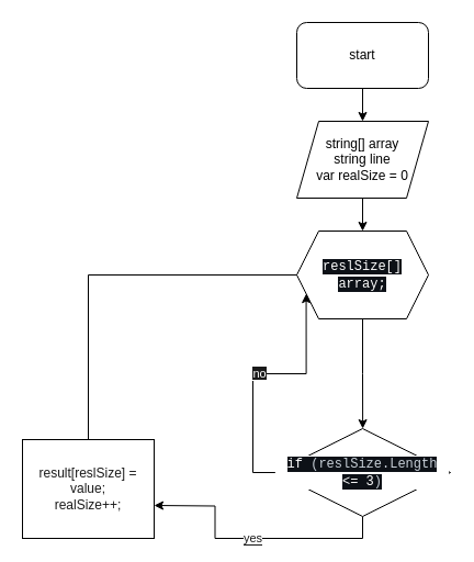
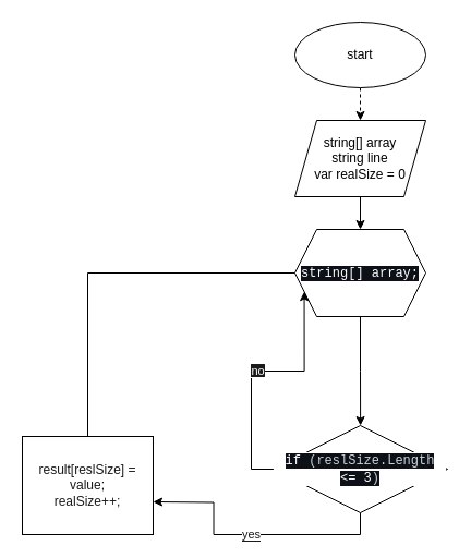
  <mxCell id="0" />
  <mxCell id="1" parent="0" />
- <mxCell id="2" style="edgeStyle=orthogonalEdgeStyle;rounded=0;orthogonalLoop=1;jettySize=auto;html=1;exitX=0.5;exitY=1;exitDx=0;exitDy=0;entryX=0.5;entryY=0;entryDx=0;entryDy=0;" edge="1" parent="1" source="3" target="5"><mxGeometry relative="1" as="geometry" /></mxCell>
- <mxCell id="3" value="start" style="rounded=1;whiteSpace=wrap;html=1;" vertex="1" parent="1"><mxGeometry x="270" y="20" width="120" height="60" as="geometry" /></mxCell>
+ <mxCell id="2" style="edgeStyle=orthogonalEdgeStyle;rounded=0;orthogonalLoop=1;jettySize=auto;html=1;exitX=0.5;exitY=1;exitDx=0;exitDy=0;entryX=0.5;entryY=0;entryDx=0;entryDy=0;dashed=1;" edge="1" parent="1" source="3" target="5"><mxGeometry relative="1" as="geometry" /></mxCell>
+ <mxCell id="3" value="start" style="ellipse;whiteSpace=wrap;html=1;" vertex="1" parent="1"><mxGeometry x="270" y="20" width="120" height="60" as="geometry" /></mxCell>
  <mxCell id="4" style="edgeStyle=orthogonalEdgeStyle;rounded=0;orthogonalLoop=1;jettySize=auto;html=1;exitX=0.5;exitY=1;exitDx=0;exitDy=0;entryX=0.5;entryY=0;entryDx=0;entryDy=0;" edge="1" parent="1" source="5" target="7"><mxGeometry relative="1" as="geometry" /></mxCell>
  <mxCell id="5" value="string[] array&lt;br&gt;string line&lt;br&gt;var realSize = 0" style="shape=parallelogram;perimeter=parallelogramPerimeter;whiteSpace=wrap;html=1;fixedSize=1;" vertex="1" parent="1"><mxGeometry x="270" y="110" width="120" height="70" as="geometry" /></mxCell>
  <mxCell id="6" style="edgeStyle=orthogonalEdgeStyle;rounded=0;orthogonalLoop=1;jettySize=auto;html=1;exitX=0.5;exitY=1;exitDx=0;exitDy=0;fontColor=#FFFFFF;" edge="1" parent="1" source="7"><mxGeometry relative="1" as="geometry"><mxPoint x="330.118" y="390" as="targetPoint" /></mxGeometry></mxCell>
- <mxCell id="7" value="&lt;font color=&quot;#ffffff&quot;&gt;&lt;span style=&quot;box-sizing: border-box; font-family: ui-monospace, SFMono-Regular, &amp;quot;SF Mono&amp;quot;, Menlo, Consolas, &amp;quot;Liberation Mono&amp;quot;, monospace; text-align: start; background-color: rgb(13, 17, 23);&quot; class=&quot;pl-k&quot;&gt;reslSize&lt;/span&gt;&lt;span style=&quot;font-family: ui-monospace, SFMono-Regular, &amp;quot;SF Mono&amp;quot;, Menlo, Consolas, &amp;quot;Liberation Mono&amp;quot;, monospace; text-align: start; background-color: rgb(13, 17, 23);&quot;&gt;[] &lt;/span&gt;&lt;span style=&quot;box-sizing: border-box; font-family: ui-monospace, SFMono-Regular, &amp;quot;SF Mono&amp;quot;, Menlo, Consolas, &amp;quot;Liberation Mono&amp;quot;, monospace; text-align: start; background-color: rgb(13, 17, 23);&quot; class=&quot;pl-en&quot;&gt;array&lt;/span&gt;&lt;span style=&quot;font-family: ui-monospace, SFMono-Regular, &amp;quot;SF Mono&amp;quot;, Menlo, Consolas, &amp;quot;Liberation Mono&amp;quot;, monospace; text-align: start; background-color: rgb(13, 17, 23);&quot;&gt;;&lt;/span&gt;&lt;/font&gt;" style="shape=hexagon;perimeter=hexagonPerimeter2;whiteSpace=wrap;html=1;fixedSize=1;" vertex="1" parent="1"><mxGeometry x="270" y="210" width="120" height="80" as="geometry" /></mxCell>
+ <mxCell id="7" value="&lt;font color=&quot;#ffffff&quot;&gt;&lt;span style=&quot;box-sizing: border-box; font-family: ui-monospace, SFMono-Regular, &amp;quot;SF Mono&amp;quot;, Menlo, Consolas, &amp;quot;Liberation Mono&amp;quot;, monospace; text-align: start; background-color: rgb(13, 17, 23);&quot; class=&quot;pl-k&quot;&gt;string&lt;/span&gt;&lt;span style=&quot;font-family: ui-monospace, SFMono-Regular, &amp;quot;SF Mono&amp;quot;, Menlo, Consolas, &amp;quot;Liberation Mono&amp;quot;, monospace; text-align: start; background-color: rgb(13, 17, 23);&quot;&gt;[] &lt;/span&gt;&lt;span style=&quot;box-sizing: border-box; font-family: ui-monospace, SFMono-Regular, &amp;quot;SF Mono&amp;quot;, Menlo, Consolas, &amp;quot;Liberation Mono&amp;quot;, monospace; text-align: start; background-color: rgb(13, 17, 23);&quot; class=&quot;pl-en&quot;&gt;array&lt;/span&gt;&lt;span style=&quot;font-family: ui-monospace, SFMono-Regular, &amp;quot;SF Mono&amp;quot;, Menlo, Consolas, &amp;quot;Liberation Mono&amp;quot;, monospace; text-align: start; background-color: rgb(13, 17, 23);&quot;&gt;;&lt;/span&gt;&lt;/font&gt;" style="shape=hexagon;perimeter=hexagonPerimeter2;whiteSpace=wrap;html=1;fixedSize=1;" vertex="1" parent="1"><mxGeometry x="270" y="210" width="120" height="80" as="geometry" /></mxCell>
  <mxCell id="8" value="&lt;span style=&quot;background-color: rgb(26, 26, 26);&quot;&gt;no&lt;/span&gt;" style="edgeStyle=orthogonalEdgeStyle;rounded=0;orthogonalLoop=1;jettySize=auto;html=1;exitX=0;exitY=0.5;exitDx=0;exitDy=0;entryX=0;entryY=0.75;entryDx=0;entryDy=0;fontColor=#FFFFFF;" edge="1" parent="1" source="10" target="7"><mxGeometry relative="1" as="geometry" /></mxCell>
  <mxCell id="9" value="&lt;span style=&quot;background-color: rgb(255, 255, 255);&quot;&gt;yes&lt;/span&gt;" style="edgeStyle=orthogonalEdgeStyle;rounded=0;orthogonalLoop=1;jettySize=auto;html=1;exitX=0.5;exitY=1;exitDx=0;exitDy=0;labelBackgroundColor=#1A1A1A;fontColor=#1A1A1A;strokeColor=#000000;" edge="1" parent="1" source="10"><mxGeometry relative="1" as="geometry"><mxPoint x="140" y="460" as="targetPoint" /></mxGeometry></mxCell>
  <mxCell id="10" value="&lt;span style=&quot;box-sizing: border-box; color: var(--color-prettylights-syntax-keyword); font-family: ui-monospace, SFMono-Regular, &amp;quot;SF Mono&amp;quot;, Menlo, Consolas, &amp;quot;Liberation Mono&amp;quot;, monospace; text-align: start; background-color: rgb(13, 17, 23);&quot; class=&quot;pl-k&quot;&gt;if&lt;/span&gt;&lt;span style=&quot;color: rgb(201, 209, 217); font-family: ui-monospace, SFMono-Regular, &amp;quot;SF Mono&amp;quot;, Menlo, Consolas, &amp;quot;Liberation Mono&amp;quot;, monospace; text-align: start; background-color: rgb(13, 17, 23);&quot;&gt; (&lt;/span&gt;&lt;span style=&quot;box-sizing: border-box; color: rgb(201, 209, 217); font-family: ui-monospace, SFMono-Regular, &amp;quot;SF Mono&amp;quot;, Menlo, Consolas, &amp;quot;Liberation Mono&amp;quot;, monospace; text-align: start; background-color: rgb(13, 17, 23);&quot; class=&quot;pl-smi&quot;&gt;reslSize&lt;/span&gt;&lt;span style=&quot;color: rgb(201, 209, 217); font-family: ui-monospace, SFMono-Regular, &amp;quot;SF Mono&amp;quot;, Menlo, Consolas, &amp;quot;Liberation Mono&amp;quot;, monospace; text-align: start; background-color: rgb(13, 17, 23);&quot;&gt;.&lt;/span&gt;&lt;span style=&quot;box-sizing: border-box; color: rgb(201, 209, 217); font-family: ui-monospace, SFMono-Regular, &amp;quot;SF Mono&amp;quot;, Menlo, Consolas, &amp;quot;Liberation Mono&amp;quot;, monospace; text-align: start; background-color: rgb(13, 17, 23);&quot; class=&quot;pl-smi&quot;&gt;Length&lt;/span&gt;&lt;span style=&quot;color: rgb(201, 209, 217); font-family: ui-monospace, SFMono-Regular, &amp;quot;SF Mono&amp;quot;, Menlo, Consolas, &amp;quot;Liberation Mono&amp;quot;, monospace; text-align: start; background-color: rgb(13, 17, 23);&quot;&gt; &lt;/span&gt;&lt;span style=&quot;box-sizing: border-box; color: var(--color-prettylights-syntax-keyword); font-family: ui-monospace, SFMono-Regular, &amp;quot;SF Mono&amp;quot;, Menlo, Consolas, &amp;quot;Liberation Mono&amp;quot;, monospace; text-align: start; background-color: rgb(13, 17, 23);&quot; class=&quot;pl-k&quot;&gt;&amp;lt;=&lt;/span&gt;&lt;span style=&quot;color: rgb(201, 209, 217); font-family: ui-monospace, SFMono-Regular, &amp;quot;SF Mono&amp;quot;, Menlo, Consolas, &amp;quot;Liberation Mono&amp;quot;, monospace; text-align: start; background-color: rgb(13, 17, 23);&quot;&gt; &lt;/span&gt;&lt;span style=&quot;box-sizing: border-box; color: var(--color-prettylights-syntax-constant); font-family: ui-monospace, SFMono-Regular, &amp;quot;SF Mono&amp;quot;, Menlo, Consolas, &amp;quot;Liberation Mono&amp;quot;, monospace; text-align: start; background-color: rgb(13, 17, 23);&quot; class=&quot;pl-c1&quot;&gt;3&lt;/span&gt;&lt;span style=&quot;color: rgb(201, 209, 217); font-family: ui-monospace, SFMono-Regular, &amp;quot;SF Mono&amp;quot;, Menlo, Consolas, &amp;quot;Liberation Mono&amp;quot;, monospace; text-align: start; background-color: rgb(13, 17, 23);&quot;&gt;)&lt;/span&gt;" style="rhombus;whiteSpace=wrap;html=1;labelBackgroundColor=#FFFFFF;fontColor=#FFFFFF;" vertex="1" parent="1"><mxGeometry x="250" y="390" width="160" height="80" as="geometry" /></mxCell>
  <mxCell id="11" style="edgeStyle=orthogonalEdgeStyle;rounded=0;orthogonalLoop=1;jettySize=auto;html=1;exitX=0.5;exitY=0;exitDx=0;exitDy=0;entryX=0;entryY=0.5;entryDx=0;entryDy=0;labelBackgroundColor=#FFFFFF;strokeColor=#000000;fontColor=#1A1A1A;endArrow=none;" edge="1" parent="1" source="12" target="7"><mxGeometry relative="1" as="geometry" /></mxCell>
  <mxCell id="12" value="result[reslSize] = value;&lt;br&gt;realSize++;" style="rounded=0;whiteSpace=wrap;html=1;labelBackgroundColor=#FFFFFF;fontColor=#1A1A1A;" vertex="1" parent="1"><mxGeometry x="20" y="400" width="120" height="90" as="geometry" /></mxCell>
